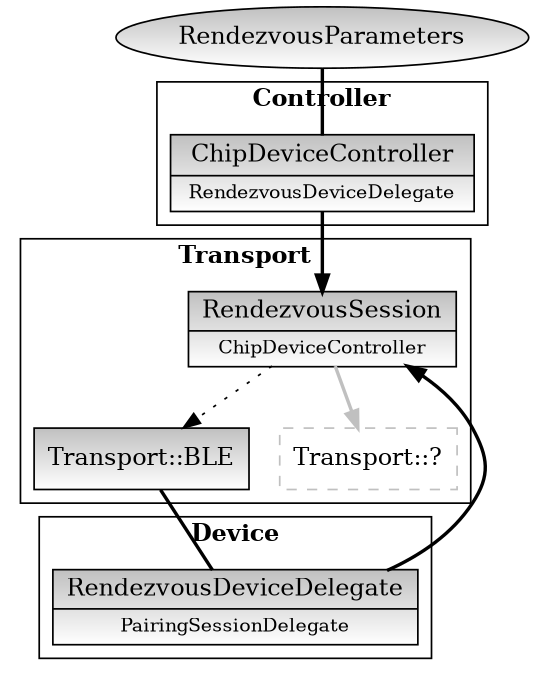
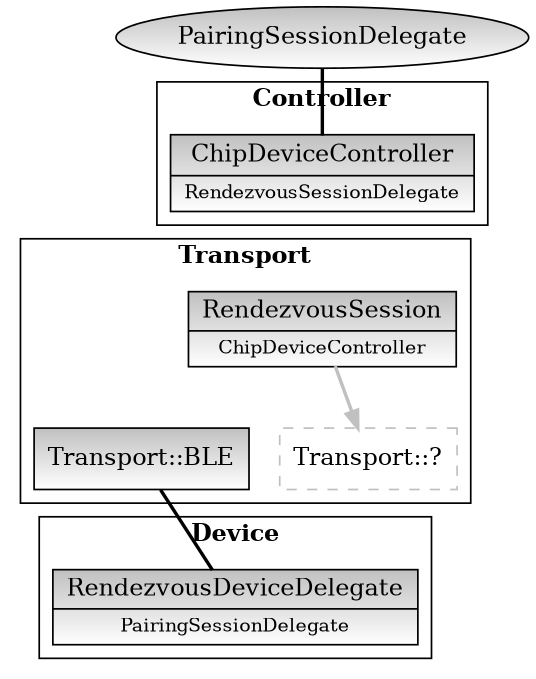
  digraph {
    node [fillcolor="white:gray" gradientangle=90 shape=record style=filled]
    edge [style=bold]
-   n1 [label=<{ChipDeviceController|<font point-size="11">RendezvousDeviceDelegate</font>}>]
+   n1 [label=<{ChipDeviceController|<font point-size="11">RendezvousSessionDelegate</font>}>]
    n2 [label=<{RendezvousDeviceDelegate|<font point-size="11">PairingSessionDelegate</font>}>]
    n3 [label=<{RendezvousSession|<font point-size="11">ChipDeviceController</font>}>]
    n4 [label="Transport::BLE" shape=box]
    n5 [color=gray label="Transport::?" shape=box style=dashed]
-   RendezvousParameters [shape=ellipse]
+   RendezvousParameters [shape=ellipse label=PairingSessionDelegate]
    subgraph cluster_1 {
      label=<<b>Controller</b>>
      n1
    }
    subgraph cluster_2 {
      label=<<b>Device</b>>
      n2
    }
    subgraph cluster_3 {
      label=<<b>Transport</b>>
      n3
      n4
      n5
    }
-   n1 -> n3
-   n2 -> n3
-   n3 -> n4 [style=dotted]
    n3 -> n5 [color=gray]
    n4 -> n2 [arrowhead=none]
    RendezvousParameters -> n1 [arrowhead=none]
  }
